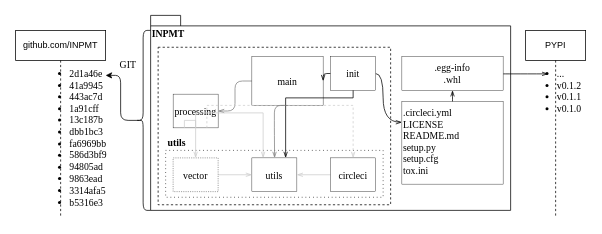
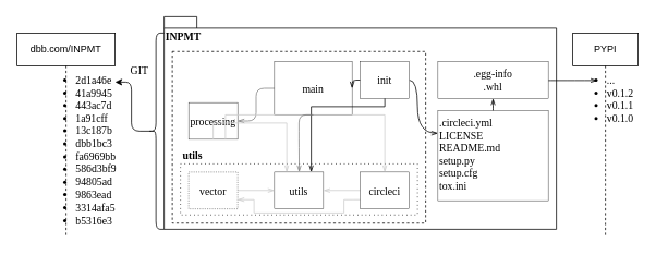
  <mxCell id="0" />
  <mxCell id="1" parent="0" />
- <mxCell id="2" value="github.com/INPMT" style="shape=umlLifeline;perimeter=lifelinePerimeter;whiteSpace=wrap;html=1;container=1;collapsible=0;recursiveResize=0;outlineConnect=0;" parent="1" vertex="1"><mxGeometry x="20" y="40" width="120" height="250" as="geometry" /></mxCell>
+ <mxCell id="2" value="dbb.com/INPMT" style="shape=umlLifeline;perimeter=lifelinePerimeter;whiteSpace=wrap;html=1;container=1;collapsible=0;recursiveResize=0;outlineConnect=0;" parent="1" vertex="1"><mxGeometry x="20" y="40" width="120" height="250" as="geometry" /></mxCell>
  <mxCell id="3" value="&lt;ul style=&quot;font-size: 13px&quot;&gt;&lt;li style=&quot;font-size: 13px&quot;&gt;2d1a46e&lt;/li&gt;&lt;li style=&quot;font-size: 13px&quot;&gt;41a9945&lt;/li&gt;&lt;li style=&quot;font-size: 13px&quot;&gt;443ac7d&lt;/li&gt;&lt;li style=&quot;font-size: 13px&quot;&gt;1a91cff&lt;/li&gt;&lt;li style=&quot;font-size: 13px&quot;&gt;13c187b&lt;/li&gt;&lt;li style=&quot;font-size: 13px&quot;&gt;dbb1bc3&lt;/li&gt;&lt;li style=&quot;font-size: 13px&quot;&gt;fa6969bb&lt;/li&gt;&lt;li style=&quot;font-size: 13px&quot;&gt;586d3bf9&lt;/li&gt;&lt;li style=&quot;font-size: 13px&quot;&gt;94805ad&lt;/li&gt;&lt;li style=&quot;font-size: 13px&quot;&gt;9863ead&lt;/li&gt;&lt;li style=&quot;font-size: 13px&quot;&gt;3314afa5&lt;/li&gt;&lt;li style=&quot;font-size: 13px&quot;&gt;b5316e3&lt;/li&gt;&lt;/ul&gt;" style="text;strokeColor=none;fillColor=none;html=1;whiteSpace=wrap;verticalAlign=top;overflow=hidden;align=left;horizontal=1;fontSize=13;fontStyle=0;fontFamily=Garamond;connectable=0;" parent="1" vertex="1"><mxGeometry x="50" y="70" width="120" height="220" as="geometry" /></mxCell>
  <mxCell id="4" value="INPMT" style="shape=folder;fontStyle=1;spacingTop=10;tabWidth=40;tabHeight=14;tabPosition=left;html=1;fontFamily=Garamond;fontSize=13;align=left;verticalAlign=top;" parent="1" vertex="1"><mxGeometry x="200" y="20" width="480" height="260" as="geometry" /></mxCell>
  <mxCell id="5" style="edgeStyle=orthogonalEdgeStyle;curved=1;orthogonalLoop=1;jettySize=auto;html=1;exitX=0.5;exitY=0;exitDx=0;exitDy=0;entryX=0.5;entryY=1;entryDx=0;entryDy=0;fontFamily=Garamond;fontSize=13;startArrow=none;startFill=0;endArrow=openThin;endFill=0;strokeColor=#000000;" edge="1" parent="1" source="6" target="32"><mxGeometry relative="1" as="geometry" /></mxCell>
  <mxCell id="6" value="&lt;div&gt;.circleci.yml&lt;/div&gt;&lt;div&gt;LICENSE&lt;/div&gt;&lt;div&gt;README.md&lt;br&gt;&lt;/div&gt;&lt;div&gt;setup.py&lt;/div&gt;&lt;div&gt;setup.cfg&lt;/div&gt;&lt;div&gt;tox.ini&lt;br&gt;&lt;/div&gt;" style="rounded=0;whiteSpace=wrap;html=1;labelBackgroundColor=none;fontFamily=Garamond;fontSize=13;align=left;verticalAlign=top;strokeWidth=0.5;" parent="1" vertex="1"><mxGeometry x="535" y="135" width="135" height="110" as="geometry" /></mxCell>
  <mxCell id="7" value="" style="rounded=0;whiteSpace=wrap;html=1;labelBackgroundColor=none;fontFamily=Garamond;fontSize=13;align=left;verticalAlign=top;strokeWidth=1;dashed=1;" parent="1" vertex="1"><mxGeometry x="210" y="62.5" width="310" height="210" as="geometry" /></mxCell>
  <mxCell id="8" value="processing" style="rounded=0;whiteSpace=wrap;html=1;labelBackgroundColor=none;fontFamily=Garamond;fontSize=13;align=center;verticalAlign=middle;strokeWidth=0.5;" parent="1" vertex="1"><mxGeometry x="230" y="125" width="60" height="45" as="geometry" /></mxCell>
  <mxCell id="9" style="edgeStyle=orthogonalEdgeStyle;rounded=1;orthogonalLoop=1;jettySize=auto;html=1;exitX=0;exitY=0.5;exitDx=0;exitDy=0;entryX=1;entryY=0.5;entryDx=0;entryDy=0;fontFamily=Garamond;fontSize=13;endArrow=openThin;endFill=0;strokeColor=#808080;" parent="1" source="10" target="8" edge="1"><mxGeometry relative="1" as="geometry" /></mxCell>
  <mxCell id="10" value="main" style="rounded=0;whiteSpace=wrap;html=1;labelBackgroundColor=none;fontFamily=Garamond;fontSize=13;align=center;verticalAlign=middle;strokeWidth=0.5;" parent="1" vertex="1"><mxGeometry x="335" y="75" width="95" height="65" as="geometry" /></mxCell>
  <mxCell id="11" style="edgeStyle=orthogonalEdgeStyle;rounded=1;orthogonalLoop=1;jettySize=auto;html=1;exitX=0;exitY=0.5;exitDx=0;exitDy=0;entryX=1;entryY=0.5;entryDx=0;entryDy=0;fontFamily=Garamond;fontSize=13;endArrow=openThin;endFill=0;" parent="1" source="13" target="10" edge="1"><mxGeometry relative="1" as="geometry" /></mxCell>
  <mxCell id="12" style="edgeStyle=orthogonalEdgeStyle;curved=1;orthogonalLoop=1;jettySize=auto;html=1;exitX=1;exitY=0.5;exitDx=0;exitDy=0;entryX=0;entryY=0.25;entryDx=0;entryDy=0;fontFamily=Garamond;fontSize=13;startArrow=none;startFill=0;endArrow=openThin;endFill=0;strokeColor=#000000;" edge="1" parent="1" source="13" target="6"><mxGeometry relative="1" as="geometry"><Array as="points"><mxPoint x="510" y="97" /><mxPoint x="510" y="163" /><mxPoint x="535" y="163" /></Array></mxGeometry></mxCell>
  <mxCell id="13" value="init" style="rounded=0;whiteSpace=wrap;html=1;labelBackgroundColor=none;fontFamily=Garamond;fontSize=13;align=center;verticalAlign=middle;strokeWidth=0.5;" parent="1" vertex="1"><mxGeometry x="440" y="75" width="60" height="45" as="geometry" /></mxCell>
  <mxCell id="14" style="edgeStyle=orthogonalEdgeStyle;rounded=1;orthogonalLoop=1;jettySize=auto;html=1;exitX=0.1;exitY=0.5;exitDx=0;exitDy=0;exitPerimeter=0;fontFamily=Garamond;fontSize=13;" parent="1" source="30" edge="1"><mxGeometry relative="1" as="geometry"><mxPoint x="140" y="100" as="targetPoint" /><Array as="points"><mxPoint x="160" y="160" /><mxPoint x="160" y="100" /></Array><mxPoint x="50" y="170" as="sourcePoint" /></mxGeometry></mxCell>
  <mxCell id="15" value="" style="rounded=0;whiteSpace=wrap;html=1;labelBackgroundColor=none;fontFamily=Garamond;fontSize=13;align=center;verticalAlign=middle;dashed=1;dashPattern=1 4;" parent="1" vertex="1"><mxGeometry x="220" y="200" width="290" height="62.5" as="geometry" /></mxCell>
  <mxCell id="16" style="edgeStyle=orthogonalEdgeStyle;rounded=0;orthogonalLoop=1;jettySize=auto;html=1;exitX=0;exitY=0.5;exitDx=0;exitDy=0;entryX=1;entryY=0.5;entryDx=0;entryDy=0;fontFamily=Garamond;fontSize=13;startArrow=none;startFill=0;endArrow=openThin;endFill=0;strokeColor=#CCCCCC;" parent="1" source="18" target="19" edge="1"><mxGeometry relative="1" as="geometry" /></mxCell>
+ <mxCell id="17" style="edgeStyle=orthogonalEdgeStyle;rounded=0;orthogonalLoop=1;jettySize=auto;html=1;exitX=0;exitY=0.75;exitDx=0;exitDy=0;entryX=1;entryY=0.75;entryDx=0;entryDy=0;fontFamily=Garamond;fontSize=13;startArrow=none;startFill=0;endArrow=openThin;endFill=0;strokeColor=#CCCCCC;" edge="1" parent="1" source="18" target="21"><mxGeometry relative="1" as="geometry"><Array as="points"><mxPoint x="420" y="244" /><mxPoint x="420" y="260" /><mxPoint x="310" y="260" /><mxPoint x="310" y="244" /></Array></mxGeometry></mxCell>
  <mxCell id="18" value="circleci" style="rounded=0;whiteSpace=wrap;html=1;labelBackgroundColor=none;fontFamily=Garamond;fontSize=13;align=center;verticalAlign=middle;strokeWidth=0.5;" parent="1" vertex="1"><mxGeometry x="440" y="210" width="60" height="45" as="geometry" /></mxCell>
  <mxCell id="19" value="utils" style="rounded=0;whiteSpace=wrap;html=1;labelBackgroundColor=none;fontFamily=Garamond;fontSize=13;align=center;verticalAlign=middle;strokeWidth=0.5;" parent="1" vertex="1"><mxGeometry x="335" y="210" width="60" height="45" as="geometry" /></mxCell>
  <mxCell id="20" style="edgeStyle=orthogonalEdgeStyle;rounded=0;orthogonalLoop=1;jettySize=auto;html=1;exitX=1;exitY=0.5;exitDx=0;exitDy=0;entryX=0;entryY=0.5;entryDx=0;entryDy=0;fontFamily=Garamond;fontSize=13;endArrow=openThin;endFill=0;startArrow=none;startFill=0;strokeColor=#CCCCCC;" parent="1" source="21" target="19" edge="1"><mxGeometry relative="1" as="geometry" /></mxCell>
  <mxCell id="21" value="vector" style="rounded=0;whiteSpace=wrap;html=1;labelBackgroundColor=none;fontFamily=Garamond;fontSize=13;align=center;verticalAlign=middle;strokeWidth=0.5;dashed=1;" parent="1" vertex="1"><mxGeometry x="230" y="210" width="60" height="45" as="geometry" /></mxCell>
  <mxCell id="22" value="utils" style="text;html=1;strokeColor=none;fillColor=none;align=center;verticalAlign=middle;whiteSpace=wrap;rounded=0;labelBackgroundColor=none;fontFamily=Garamond;fontSize=13;fontStyle=1" parent="1" vertex="1"><mxGeometry x="220" y="180" width="30" height="20" as="geometry" /></mxCell>
- <mxCell id="23" style="edgeStyle=orthogonalEdgeStyle;rounded=0;orthogonalLoop=1;jettySize=auto;html=1;exitX=0.25;exitY=1;exitDx=0;exitDy=0;entryX=0.5;entryY=0;entryDx=0;entryDy=0;fontFamily=Garamond;fontSize=13;endArrow=openThin;endFill=0;strokeColor=#CCCCCC;" parent="1" source="8" target="21" edge="1"><mxGeometry relative="1" as="geometry"><Array as="points"><mxPoint x="245" y="160" /><mxPoint x="260" y="160" /></Array></mxGeometry></mxCell>
  <mxCell id="24" style="edgeStyle=orthogonalEdgeStyle;rounded=0;orthogonalLoop=1;jettySize=auto;html=1;exitX=0.5;exitY=1;exitDx=0;exitDy=0;entryX=0.25;entryY=0;entryDx=0;entryDy=0;fontFamily=Garamond;fontSize=13;endArrow=openThin;endFill=0;strokeColor=#CCCCCC;" parent="1" source="8" target="19" edge="1"><mxGeometry relative="1" as="geometry"><Array as="points"><mxPoint x="260" y="150" /><mxPoint x="350" y="150" /></Array></mxGeometry></mxCell>
- <mxCell id="25" style="edgeStyle=orthogonalEdgeStyle;rounded=0;orthogonalLoop=1;jettySize=auto;html=1;exitX=0.75;exitY=1;exitDx=0;exitDy=0;entryX=0.5;entryY=0;entryDx=0;entryDy=0;fontFamily=Garamond;fontSize=13;endArrow=openThin;endFill=0;strokeColor=#CCCCCC;dashed=1;" parent="1" source="8" target="18" edge="1"><mxGeometry relative="1" as="geometry"><Array as="points"><mxPoint x="275" y="140" /><mxPoint x="470" y="140" /></Array></mxGeometry></mxCell>
+ <mxCell id="25" style="edgeStyle=orthogonalEdgeStyle;rounded=0;orthogonalLoop=1;jettySize=auto;html=1;exitX=0.75;exitY=1;exitDx=0;exitDy=0;entryX=0.5;entryY=0;entryDx=0;entryDy=0;fontFamily=Garamond;fontSize=13;endArrow=openThin;endFill=0;strokeColor=#CCCCCC;" parent="1" source="8" target="18" edge="1"><mxGeometry relative="1" as="geometry"><Array as="points"><mxPoint x="275" y="140" /><mxPoint x="470" y="140" /></Array></mxGeometry></mxCell>
  <mxCell id="26" style="edgeStyle=orthogonalEdgeStyle;rounded=0;orthogonalLoop=1;jettySize=auto;html=1;exitX=0.5;exitY=1;exitDx=0;exitDy=0;entryX=0.75;entryY=0;entryDx=0;entryDy=0;fontFamily=Garamond;fontSize=13;endArrow=openThin;endFill=0;strokeColor=#000000;" parent="1" source="13" target="19" edge="1"><mxGeometry relative="1" as="geometry"><Array as="points"><mxPoint x="470" y="130" /><mxPoint x="380" y="130" /></Array></mxGeometry></mxCell>
  <mxCell id="27" style="edgeStyle=orthogonalEdgeStyle;rounded=1;orthogonalLoop=1;jettySize=auto;html=1;exitX=0.5;exitY=1;exitDx=0;exitDy=0;fontFamily=Garamond;fontSize=13;endArrow=openThin;endFill=0;strokeColor=#808080;" parent="1" source="10" edge="1"><mxGeometry relative="1" as="geometry"><mxPoint x="365.286" y="210" as="targetPoint" /><Array as="points"><mxPoint x="365" y="170" /><mxPoint x="365" y="170" /></Array></mxGeometry></mxCell>
  <mxCell id="28" value="PYPI" style="shape=umlLifeline;perimeter=lifelinePerimeter;html=1;container=1;collapsible=0;recursiveResize=0;outlineConnect=0;whiteSpace=wrap;rounded=0;shadow=0;glass=0;sketch=0;" vertex="1" parent="1"><mxGeometry x="700" y="40" width="80" height="250" as="geometry" /></mxCell>
  <mxCell id="29" value="&lt;ul style=&quot;font-size: 13px&quot;&gt;&lt;li style=&quot;font-size: 13px&quot;&gt;...&lt;br&gt;&lt;/li&gt;&lt;li style=&quot;font-size: 13px&quot;&gt;v0.1.2&lt;br&gt;&lt;/li&gt;&lt;li style=&quot;font-size: 13px&quot;&gt;v0.1.1&lt;br&gt;&lt;/li&gt;&lt;li style=&quot;font-size: 13px&quot;&gt;v0.1.0&lt;br&gt;&lt;/li&gt;&lt;/ul&gt;" style="text;strokeColor=none;fillColor=none;html=1;whiteSpace=wrap;verticalAlign=top;overflow=hidden;align=left;horizontal=1;fontSize=13;fontStyle=0;fontFamily=Garamond;connectable=0;labelBorderColor=none;shadow=0;glass=0;" vertex="1" parent="1"><mxGeometry x="700" y="70" width="80" height="90" as="geometry" /></mxCell>
  <mxCell id="30" value="" style="shape=curlyBracket;whiteSpace=wrap;html=1;rounded=1;fontFamily=Garamond;fontSize=13;strokeWidth=1;align=center;verticalAlign=middle;" vertex="1" parent="1"><mxGeometry x="180" y="40" width="20" height="240" as="geometry" /></mxCell>
  <mxCell id="31" style="edgeStyle=orthogonalEdgeStyle;curved=1;orthogonalLoop=1;jettySize=auto;html=1;exitX=1;exitY=0.5;exitDx=0;exitDy=0;fontFamily=Garamond;fontSize=13;startArrow=none;startFill=0;endArrow=openThin;endFill=0;strokeColor=#000000;" edge="1" parent="1" source="32"><mxGeometry relative="1" as="geometry"><mxPoint x="730" y="98" as="targetPoint" /><Array as="points"><mxPoint x="730" y="98" /></Array></mxGeometry></mxCell>
  <mxCell id="32" value="&lt;div&gt;.egg-info&lt;/div&gt;&lt;div&gt;.whl&lt;br&gt;&lt;/div&gt;" style="rounded=0;whiteSpace=wrap;html=1;labelBackgroundColor=none;fontFamily=Garamond;fontSize=13;align=center;verticalAlign=top;strokeWidth=0.5;" vertex="1" parent="1"><mxGeometry x="535" y="75" width="135" height="45" as="geometry" /></mxCell>
  <mxCell id="33" value="GIT" style="text;html=1;strokeColor=none;fillColor=none;align=center;verticalAlign=middle;whiteSpace=wrap;rounded=0;fontFamily=Garamond;fontSize=13;" vertex="1" parent="1"><mxGeometry x="150" y="75" width="40" height="20" as="geometry" /></mxCell>
